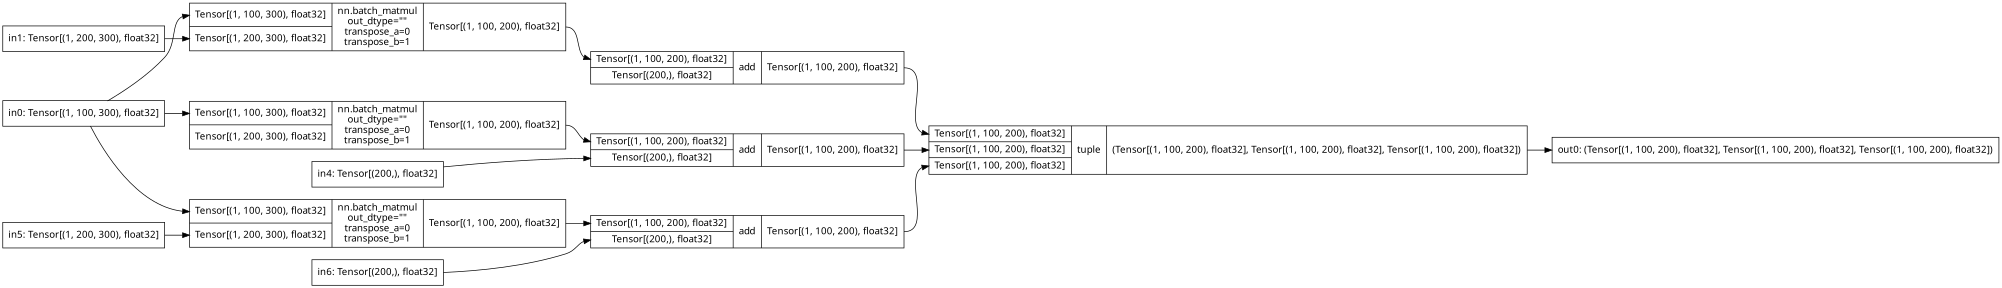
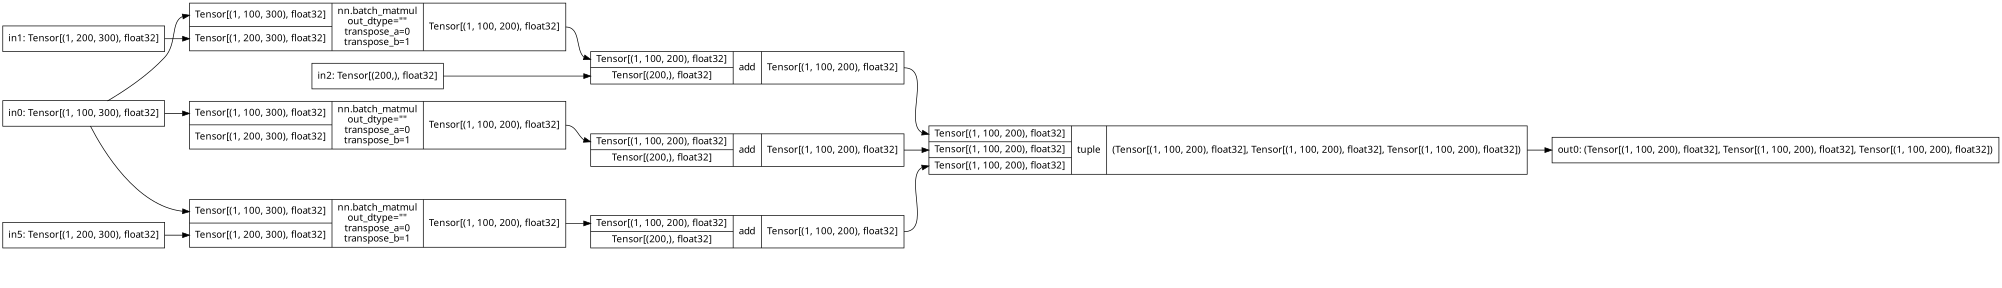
  digraph {
    rankdir=LR
    node [fontname="Linux Biolinum O" shape=record]
    edge [headport=i0]
    n1 [label="in0: Tensor[(1, 100, 300), float32]"]
    n2 [label="{{<i0>Tensor[(1, 100, 300), float32]|<i1>Tensor[(1, 200, 300), float32]}|nn.batch_matmul\nout_dtype=\"\"\ntranspose_a=0\ntranspose_b=1|{<o0>Tensor[(1, 100, 200), float32]}}"]
    n3 [label="{{<i0>Tensor[(1, 100, 300), float32]|<i1>Tensor[(1, 200, 300), float32]}|nn.batch_matmul\nout_dtype=\"\"\ntranspose_a=0\ntranspose_b=1|{<o0>Tensor[(1, 100, 200), float32]}}"]
    n4 [label="{{<i0>Tensor[(1, 100, 300), float32]|<i1>Tensor[(1, 200, 300), float32]}|nn.batch_matmul\nout_dtype=\"\"\ntranspose_a=0\ntranspose_b=1|{<o0>Tensor[(1, 100, 200), float32]}}"]
    n5 [label="{{<i0>Tensor[(1, 100, 200), float32]|<i1>Tensor[(200,), float32]}|add\n|{<o0>Tensor[(1, 100, 200), float32]}}"]
    n6 [label="{{<i0>Tensor[(1, 100, 200), float32]|<i1>Tensor[(200,), float32]}|add\n|{<o0>Tensor[(1, 100, 200), float32]}}"]
    n7 [label="{{<i0>Tensor[(1, 100, 200), float32]|<i1>Tensor[(200,), float32]}|add\n|{<o0>Tensor[(1, 100, 200), float32]}}"]
    n8 [label="in1: Tensor[(1, 200, 300), float32]"]
    n9 [label="{{<i0>Tensor[(1, 100, 200), float32]|<i1>Tensor[(1, 100, 200), float32]|<i2>Tensor[(1, 100, 200), float32]}|tuple\n|{<o0>(Tensor[(1, 100, 200), float32], Tensor[(1, 100, 200), float32], Tensor[(1, 100, 200), float32])}}"]
+   n10 [label="in2: Tensor[(200,), float32]"]
    n11 [label="out0: (Tensor[(1, 100, 200), float32], Tensor[(1, 100, 200), float32], Tensor[(1, 100, 200), float32])"]
-   n12 [label="in4: Tensor[(200,), float32]"]
    n13 [label="in5: Tensor[(1, 200, 300), float32]"]
-   n14 [label="in6: Tensor[(200,), float32]"]
    n1 -> n2
    n1 -> n3
    n1 -> n4
    n2 -> n5 [tailport=o0]
    n3 -> n6 [tailport=o0]
    n4 -> n7 [tailport=o0]
    n5 -> n9 [tailport=o0]
    n6 -> n9 [headport=i1 tailport=o0]
    n7 -> n9 [headport=i2 tailport=o0]
    n8 -> n2 [headport=i1]
    n9 -> n11 [tailport=o0]
-   n12 -> n6 [headport=i1]
+   n10 -> n5 [headport=i1]
    n13 -> n4 [headport=i1]
-   n14 -> n7 [headport=i1]
  }
